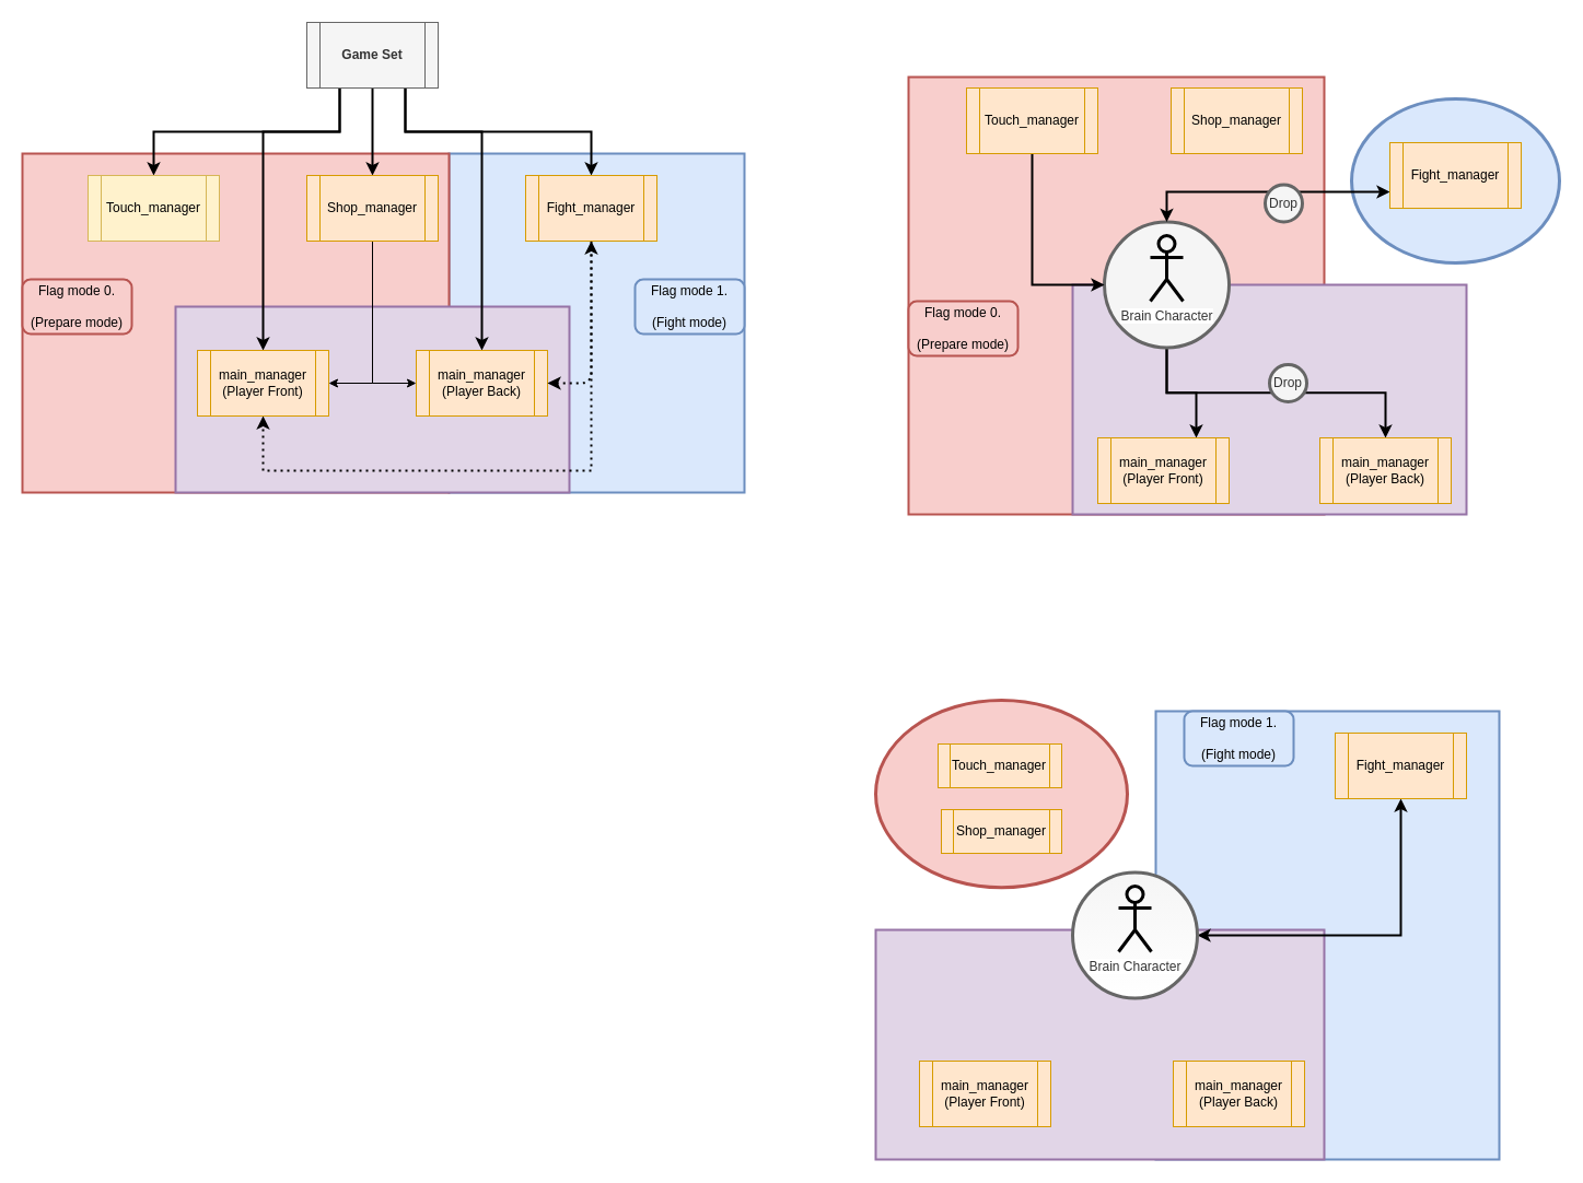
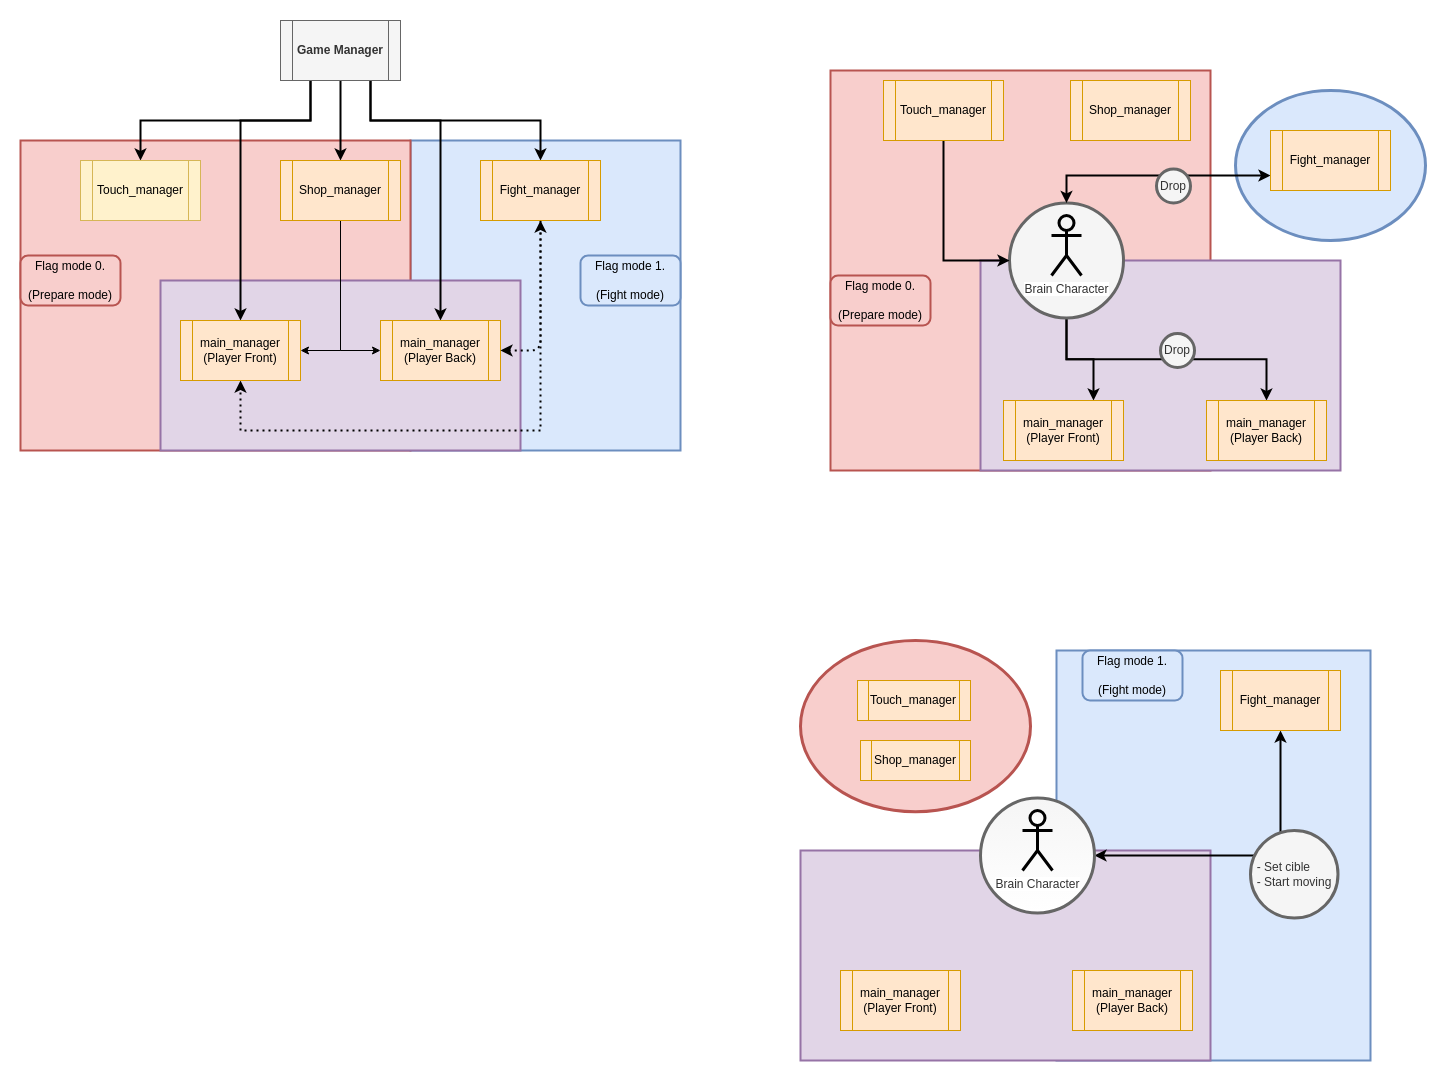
  <mxCell id="0" />
  <mxCell id="1" parent="0" />
  <mxCell id="2" value="" style="ellipse;whiteSpace=wrap;html=1;strokeColor=#6c8ebf;strokeWidth=3;fillColor=#dae8fc;" vertex="1" parent="1"><mxGeometry x="1235" y="90" width="190" height="150" as="geometry" /></mxCell>
  <mxCell id="3" value="" style="rounded=0;whiteSpace=wrap;html=1;strokeColor=#b85450;strokeWidth=2;fillColor=#f8cecc;" vertex="1" parent="1"><mxGeometry x="830" y="70" width="380" height="400" as="geometry" /></mxCell>
  <mxCell id="4" value="" style="rounded=0;whiteSpace=wrap;html=1;strokeColor=#9673a6;strokeWidth=2;fillColor=#e1d5e7;" vertex="1" parent="1"><mxGeometry x="980" y="260" width="360" height="210" as="geometry" /></mxCell>
  <mxCell id="5" style="edgeStyle=orthogonalEdgeStyle;rounded=0;orthogonalLoop=1;jettySize=auto;html=1;exitX=0.5;exitY=1;exitDx=0;exitDy=0;entryX=0.75;entryY=0;entryDx=0;entryDy=0;strokeColor=#000000;strokeWidth=2;" edge="1" parent="1" source="7" target="32"><mxGeometry relative="1" as="geometry" /></mxCell>
  <mxCell id="6" style="edgeStyle=orthogonalEdgeStyle;rounded=0;orthogonalLoop=1;jettySize=auto;html=1;exitX=0.5;exitY=1;exitDx=0;exitDy=0;entryX=0.5;entryY=0;entryDx=0;entryDy=0;strokeColor=#000000;strokeWidth=2;" edge="1" parent="1" source="7" target="33"><mxGeometry relative="1" as="geometry" /></mxCell>
  <mxCell id="7" value="" style="ellipse;whiteSpace=wrap;html=1;strokeColor=#666666;strokeWidth=3;fillColor=#f5f5f5;fontColor=#333333;" vertex="1" parent="1"><mxGeometry x="1009" y="202.5" width="114" height="115" as="geometry" /></mxCell>
  <mxCell id="8" value="" style="rounded=0;whiteSpace=wrap;html=1;strokeColor=#6c8ebf;strokeWidth=2;fillColor=#dae8fc;" vertex="1" parent="1"><mxGeometry x="410" y="140" width="270" height="310" as="geometry" /></mxCell>
  <mxCell id="9" value="" style="rounded=0;whiteSpace=wrap;html=1;strokeColor=#b85450;strokeWidth=2;fillColor=#f8cecc;" vertex="1" parent="1"><mxGeometry x="20" y="140" width="390" height="310" as="geometry" /></mxCell>
  <mxCell id="10" value="" style="rounded=0;whiteSpace=wrap;html=1;strokeColor=#9673a6;strokeWidth=2;fillColor=#e1d5e7;" vertex="1" parent="1"><mxGeometry x="160" y="280" width="360" height="170" as="geometry" /></mxCell>
  <mxCell id="11" style="edgeStyle=orthogonalEdgeStyle;rounded=0;orthogonalLoop=1;jettySize=auto;html=1;exitX=0.5;exitY=1;exitDx=0;exitDy=0;entryX=0.5;entryY=0;entryDx=0;entryDy=0;strokeWidth=2;" edge="1" parent="1" source="16" target="20"><mxGeometry relative="1" as="geometry" /></mxCell>
  <mxCell id="12" style="edgeStyle=orthogonalEdgeStyle;rounded=0;orthogonalLoop=1;jettySize=auto;html=1;exitX=0.75;exitY=1;exitDx=0;exitDy=0;entryX=0.5;entryY=0;entryDx=0;entryDy=0;strokeWidth=2;" edge="1" parent="1" source="16" target="22"><mxGeometry relative="1" as="geometry" /></mxCell>
  <mxCell id="13" style="edgeStyle=orthogonalEdgeStyle;rounded=0;orthogonalLoop=1;jettySize=auto;html=1;exitX=0.25;exitY=1;exitDx=0;exitDy=0;entryX=0.5;entryY=0;entryDx=0;entryDy=0;strokeWidth=2;" edge="1" parent="1" source="16" target="23"><mxGeometry relative="1" as="geometry"><Array as="points"><mxPoint x="310" y="120" /><mxPoint x="240" y="120" /></Array></mxGeometry></mxCell>
  <mxCell id="14" style="edgeStyle=orthogonalEdgeStyle;rounded=0;orthogonalLoop=1;jettySize=auto;html=1;exitX=0.75;exitY=1;exitDx=0;exitDy=0;entryX=0.5;entryY=0;entryDx=0;entryDy=0;strokeWidth=2;" edge="1" parent="1" source="16" target="24"><mxGeometry relative="1" as="geometry"><Array as="points"><mxPoint x="370" y="120" /><mxPoint x="440" y="120" /></Array></mxGeometry></mxCell>
  <mxCell id="15" value="" style="edgeStyle=orthogonalEdgeStyle;rounded=0;orthogonalLoop=1;jettySize=auto;html=1;strokeWidth=2;entryX=0.5;entryY=0;entryDx=0;entryDy=0;exitX=0.25;exitY=1;exitDx=0;exitDy=0;" edge="1" parent="1" source="16" target="17"><mxGeometry relative="1" as="geometry"><mxPoint x="200" y="50" as="targetPoint" /></mxGeometry></mxCell>
- <mxCell id="16" value="&lt;b&gt;Game Set&lt;/b&gt;" style="shape=process;whiteSpace=wrap;html=1;backgroundOutline=1;fillColor=#f5f5f5;strokeColor=#666666;fontColor=#333333;" vertex="1" parent="1"><mxGeometry x="280" y="20" width="120" height="60" as="geometry" /></mxCell>
+ <mxCell id="16" value="&lt;b&gt;Game Manager&lt;/b&gt;" style="shape=process;whiteSpace=wrap;html=1;backgroundOutline=1;fillColor=#f5f5f5;strokeColor=#666666;fontColor=#333333;" vertex="1" parent="1"><mxGeometry x="280" y="20" width="120" height="60" as="geometry" /></mxCell>
  <mxCell id="17" value="Touch_manager" style="shape=process;whiteSpace=wrap;html=1;backgroundOutline=1;fillColor=#fff2cc;strokeColor=#d6b656;" vertex="1" parent="1"><mxGeometry x="80" y="160" width="120" height="60" as="geometry" /></mxCell>
  <mxCell id="18" style="edgeStyle=orthogonalEdgeStyle;rounded=0;orthogonalLoop=1;jettySize=auto;html=1;exitX=0.5;exitY=1;exitDx=0;exitDy=0;entryX=1;entryY=0.5;entryDx=0;entryDy=0;strokeColor=#000000;strokeWidth=1;" edge="1" parent="1" source="20" target="23"><mxGeometry relative="1" as="geometry" /></mxCell>
  <mxCell id="19" style="edgeStyle=orthogonalEdgeStyle;rounded=0;orthogonalLoop=1;jettySize=auto;html=1;exitX=0.5;exitY=1;exitDx=0;exitDy=0;entryX=0;entryY=0.5;entryDx=0;entryDy=0;strokeColor=#000000;strokeWidth=1;" edge="1" parent="1" source="20" target="24"><mxGeometry relative="1" as="geometry" /></mxCell>
  <mxCell id="20" value="Shop_manager" style="shape=process;whiteSpace=wrap;html=1;backgroundOutline=1;fillColor=#ffe6cc;strokeColor=#d79b00;" vertex="1" parent="1"><mxGeometry x="280" y="160" width="120" height="60" as="geometry" /></mxCell>
  <mxCell id="21" style="edgeStyle=orthogonalEdgeStyle;rounded=0;orthogonalLoop=1;jettySize=auto;html=1;exitX=0.5;exitY=1;exitDx=0;exitDy=0;entryX=0.5;entryY=1;entryDx=0;entryDy=0;dashed=1;strokeColor=#000000;strokeWidth=2;fillColor=#fff2cc;dashPattern=1 2;" edge="1" parent="1" source="22" target="23"><mxGeometry relative="1" as="geometry"><Array as="points"><mxPoint x="540" y="430" /><mxPoint x="240" y="430" /></Array></mxGeometry></mxCell>
  <mxCell id="22" value="Fight_manager" style="shape=process;whiteSpace=wrap;html=1;backgroundOutline=1;fillColor=#ffe6cc;strokeColor=#d79b00;" vertex="1" parent="1"><mxGeometry x="480" y="160" width="120" height="60" as="geometry" /></mxCell>
  <mxCell id="23" value="main_manager&lt;br&gt;(Player Front)" style="shape=process;whiteSpace=wrap;html=1;backgroundOutline=1;fillColor=#ffe6cc;strokeColor=#d79b00;" vertex="1" parent="1"><mxGeometry x="180" y="320" width="120" height="60" as="geometry" /></mxCell>
  <mxCell id="24" value="main_manager&lt;br&gt;(Player Back)" style="shape=process;whiteSpace=wrap;html=1;backgroundOutline=1;fillColor=#ffe6cc;strokeColor=#d79b00;" vertex="1" parent="1"><mxGeometry x="380" y="320" width="120" height="60" as="geometry" /></mxCell>
  <mxCell id="25" value="Flag mode 0.&lt;br&gt;&lt;br&gt;(Prepare mode)" style="rounded=1;whiteSpace=wrap;html=1;fillColor=#f8cecc;strokeColor=#b85450;strokeWidth=2;" vertex="1" parent="1"><mxGeometry x="20" y="255" width="100" height="50" as="geometry" /></mxCell>
  <mxCell id="26" value="Flag mode 1.&lt;br&gt;&lt;br&gt;(Fight mode)" style="rounded=1;whiteSpace=wrap;html=1;fillColor=#dae8fc;strokeColor=#6c8ebf;strokeWidth=2;" vertex="1" parent="1"><mxGeometry x="580" y="255" width="100" height="50" as="geometry" /></mxCell>
  <mxCell id="27" value="" style="endArrow=classic;startArrow=classic;html=1;dashed=1;strokeColor=#000000;strokeWidth=2;entryX=0.5;entryY=1;entryDx=0;entryDy=0;exitX=1;exitY=0.5;exitDx=0;exitDy=0;fillColor=#fff2cc;dashPattern=1 2;" edge="1" parent="1" source="24" target="22"><mxGeometry width="50" height="50" relative="1" as="geometry"><mxPoint x="550" y="320" as="sourcePoint" /><mxPoint x="600" y="270" as="targetPoint" /><Array as="points"><mxPoint x="540" y="350" /></Array></mxGeometry></mxCell>
  <mxCell id="28" value="" style="rounded=0;whiteSpace=wrap;html=1;strokeColor=#6c8ebf;strokeWidth=2;fillColor=#dae8fc;" vertex="1" parent="1"><mxGeometry x="1056" y="650" width="314" height="410" as="geometry" /></mxCell>
  <mxCell id="29" style="edgeStyle=orthogonalEdgeStyle;rounded=0;orthogonalLoop=1;jettySize=auto;html=1;exitX=0.5;exitY=1;exitDx=0;exitDy=0;entryX=0;entryY=0.5;entryDx=0;entryDy=0;strokeColor=#000000;strokeWidth=2;" edge="1" parent="1" source="30" target="7"><mxGeometry relative="1" as="geometry" /></mxCell>
  <mxCell id="30" value="Touch_manager" style="shape=process;whiteSpace=wrap;html=1;backgroundOutline=1;fillColor=#ffe6cc;strokeColor=#d79b00;" vertex="1" parent="1"><mxGeometry x="883" y="80" width="120" height="60" as="geometry" /></mxCell>
  <mxCell id="31" value="Shop_manager" style="shape=process;whiteSpace=wrap;html=1;backgroundOutline=1;fillColor=#ffe6cc;strokeColor=#d79b00;" vertex="1" parent="1"><mxGeometry x="1070" y="80" width="120" height="60" as="geometry" /></mxCell>
  <mxCell id="32" value="main_manager&lt;br&gt;(Player Front)" style="shape=process;whiteSpace=wrap;html=1;backgroundOutline=1;fillColor=#ffe6cc;strokeColor=#d79b00;" vertex="1" parent="1"><mxGeometry x="1003" y="400" width="120" height="60" as="geometry" /></mxCell>
  <mxCell id="33" value="main_manager&lt;br&gt;(Player Back)" style="shape=process;whiteSpace=wrap;html=1;backgroundOutline=1;fillColor=#ffe6cc;strokeColor=#d79b00;" vertex="1" parent="1"><mxGeometry x="1206" y="400" width="120" height="60" as="geometry" /></mxCell>
  <mxCell id="34" value="Flag mode 0.&lt;br&gt;&lt;br&gt;(Prepare mode)" style="rounded=1;whiteSpace=wrap;html=1;fillColor=#f8cecc;strokeColor=#b85450;strokeWidth=2;" vertex="1" parent="1"><mxGeometry x="830" y="275" width="100" height="50" as="geometry" /></mxCell>
  <mxCell id="35" value="" style="rounded=0;whiteSpace=wrap;html=1;strokeColor=#9673a6;strokeWidth=2;fillColor=#e1d5e7;" vertex="1" parent="1"><mxGeometry x="800" y="850" width="410" height="210" as="geometry" /></mxCell>
  <mxCell id="36" value="main_manager&lt;br&gt;(Player Front)" style="shape=process;whiteSpace=wrap;html=1;backgroundOutline=1;fillColor=#ffe6cc;strokeColor=#d79b00;" vertex="1" parent="1"><mxGeometry x="840" y="970" width="120" height="60" as="geometry" /></mxCell>
  <mxCell id="37" value="main_manager&lt;br&gt;(Player Back)" style="shape=process;whiteSpace=wrap;html=1;backgroundOutline=1;fillColor=#ffe6cc;strokeColor=#d79b00;" vertex="1" parent="1"><mxGeometry x="1072" y="970" width="120" height="60" as="geometry" /></mxCell>
  <mxCell id="38" style="edgeStyle=orthogonalEdgeStyle;rounded=0;orthogonalLoop=1;jettySize=auto;html=1;exitX=0.5;exitY=1;exitDx=0;exitDy=0;entryX=1;entryY=0.5;entryDx=0;entryDy=0;startArrow=classic;startFill=1;strokeColor=#000000;strokeWidth=2;" edge="1" parent="1" source="39" target="46"><mxGeometry relative="1" as="geometry" /></mxCell>
  <mxCell id="39" value="Fight_manager" style="shape=process;whiteSpace=wrap;html=1;backgroundOutline=1;fillColor=#ffe6cc;strokeColor=#d79b00;" vertex="1" parent="1"><mxGeometry x="1220" y="670" width="120" height="60" as="geometry" /></mxCell>
  <mxCell id="40" value="Flag mode 1.&lt;br&gt;&lt;br&gt;(Fight mode)" style="rounded=1;whiteSpace=wrap;html=1;fillColor=#dae8fc;strokeColor=#6c8ebf;strokeWidth=2;" vertex="1" parent="1"><mxGeometry x="1082" y="650" width="100" height="50" as="geometry" /></mxCell>
  <mxCell id="41" value="&lt;div style=&quot;text-align: justify&quot;&gt;Brain Character&lt;/div&gt;" style="shape=umlActor;verticalLabelPosition=bottom;labelBackgroundColor=#ffffff;verticalAlign=top;html=1;outlineConnect=0;strokeColor=#000000;strokeWidth=3;fillColor=#f5f5f5;fontColor=#333333;" vertex="1" parent="1"><mxGeometry x="1051" y="215" width="30" height="60" as="geometry" /></mxCell>
  <mxCell id="42" style="edgeStyle=orthogonalEdgeStyle;rounded=0;orthogonalLoop=1;jettySize=auto;html=1;exitX=0;exitY=0.75;exitDx=0;exitDy=0;entryX=0.5;entryY=0;entryDx=0;entryDy=0;strokeColor=#000000;strokeWidth=2;startArrow=classic;startFill=1;" edge="1" parent="1" source="43" target="7"><mxGeometry relative="1" as="geometry" /></mxCell>
  <mxCell id="43" value="Fight_manager" style="shape=process;whiteSpace=wrap;html=1;backgroundOutline=1;fillColor=#ffe6cc;strokeColor=#d79b00;" vertex="1" parent="1"><mxGeometry x="1270" y="130" width="120" height="60" as="geometry" /></mxCell>
  <mxCell id="44" value="Drop" style="ellipse;whiteSpace=wrap;html=1;aspect=fixed;strokeColor=#666666;strokeWidth=3;fillColor=#f5f5f5;fontColor=#333333;" vertex="1" parent="1"><mxGeometry x="1160" y="333" width="34" height="34" as="geometry" /></mxCell>
  <mxCell id="45" value="Drop" style="ellipse;whiteSpace=wrap;html=1;aspect=fixed;strokeColor=#666666;strokeWidth=3;fillColor=#f5f5f5;fontColor=#333333;" vertex="1" parent="1"><mxGeometry x="1156" y="168.5" width="34" height="34" as="geometry" /></mxCell>
  <mxCell id="46" value="" style="ellipse;whiteSpace=wrap;html=1;strokeColor=#666666;strokeWidth=3;fillColor=#f5f5f5;fontColor=#333333;gradientColor=#ffffff;" vertex="1" parent="1"><mxGeometry x="980" y="797.5" width="114" height="115" as="geometry" /></mxCell>
  <mxCell id="47" value="&lt;div style=&quot;text-align: justify&quot;&gt;Brain Character&lt;/div&gt;" style="shape=umlActor;verticalLabelPosition=bottom;labelBackgroundColor=#ffffff;verticalAlign=top;html=1;outlineConnect=0;strokeColor=#000000;strokeWidth=3;fillColor=#f5f5f5;fontColor=#333333;gradientColor=#ffffff;" vertex="1" parent="1"><mxGeometry x="1022" y="810" width="30" height="60" as="geometry" /></mxCell>
  <mxCell id="48" value="" style="ellipse;whiteSpace=wrap;html=1;strokeColor=#b85450;strokeWidth=3;fillColor=#f8cecc;" vertex="1" parent="1"><mxGeometry x="800" y="640" width="230" height="171.25" as="geometry" /></mxCell>
  <mxCell id="49" value="Touch_manager" style="shape=process;whiteSpace=wrap;html=1;backgroundOutline=1;fillColor=#ffe6cc;strokeColor=#d79b00;" vertex="1" parent="1"><mxGeometry x="857" y="680" width="113" height="40" as="geometry" /></mxCell>
  <mxCell id="50" value="Shop_manager" style="shape=process;whiteSpace=wrap;html=1;backgroundOutline=1;fillColor=#ffe6cc;strokeColor=#d79b00;" vertex="1" parent="1"><mxGeometry x="860" y="740" width="110" height="40" as="geometry" /></mxCell>
+ <mxCell id="51" value="&lt;div style=&quot;text-align: justify&quot;&gt;&lt;span&gt;- Set cible&lt;/span&gt;&lt;/div&gt;&lt;div style=&quot;text-align: justify&quot;&gt;&lt;span&gt;- Start moving&lt;/span&gt;&lt;/div&gt;" style="ellipse;whiteSpace=wrap;html=1;aspect=fixed;strokeColor=#666666;strokeWidth=3;fillColor=#f5f5f5;fontColor=#333333;" vertex="1" parent="1"><mxGeometry x="1250" y="830" width="87.5" height="87.5" as="geometry" /></mxCell>
